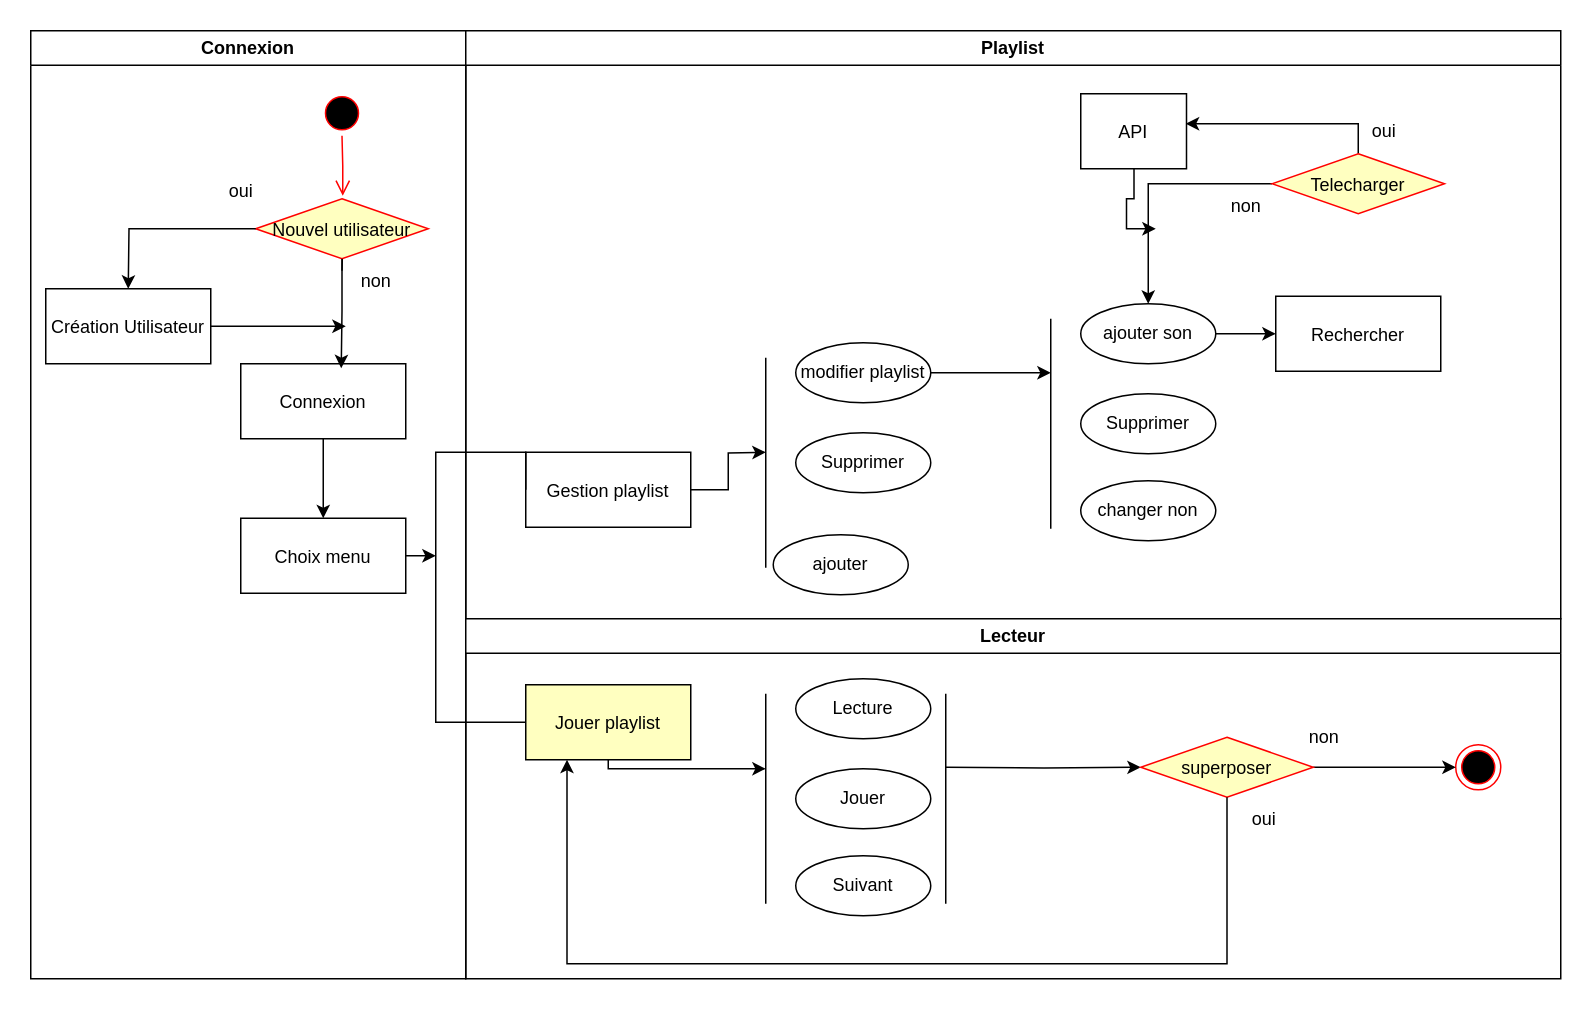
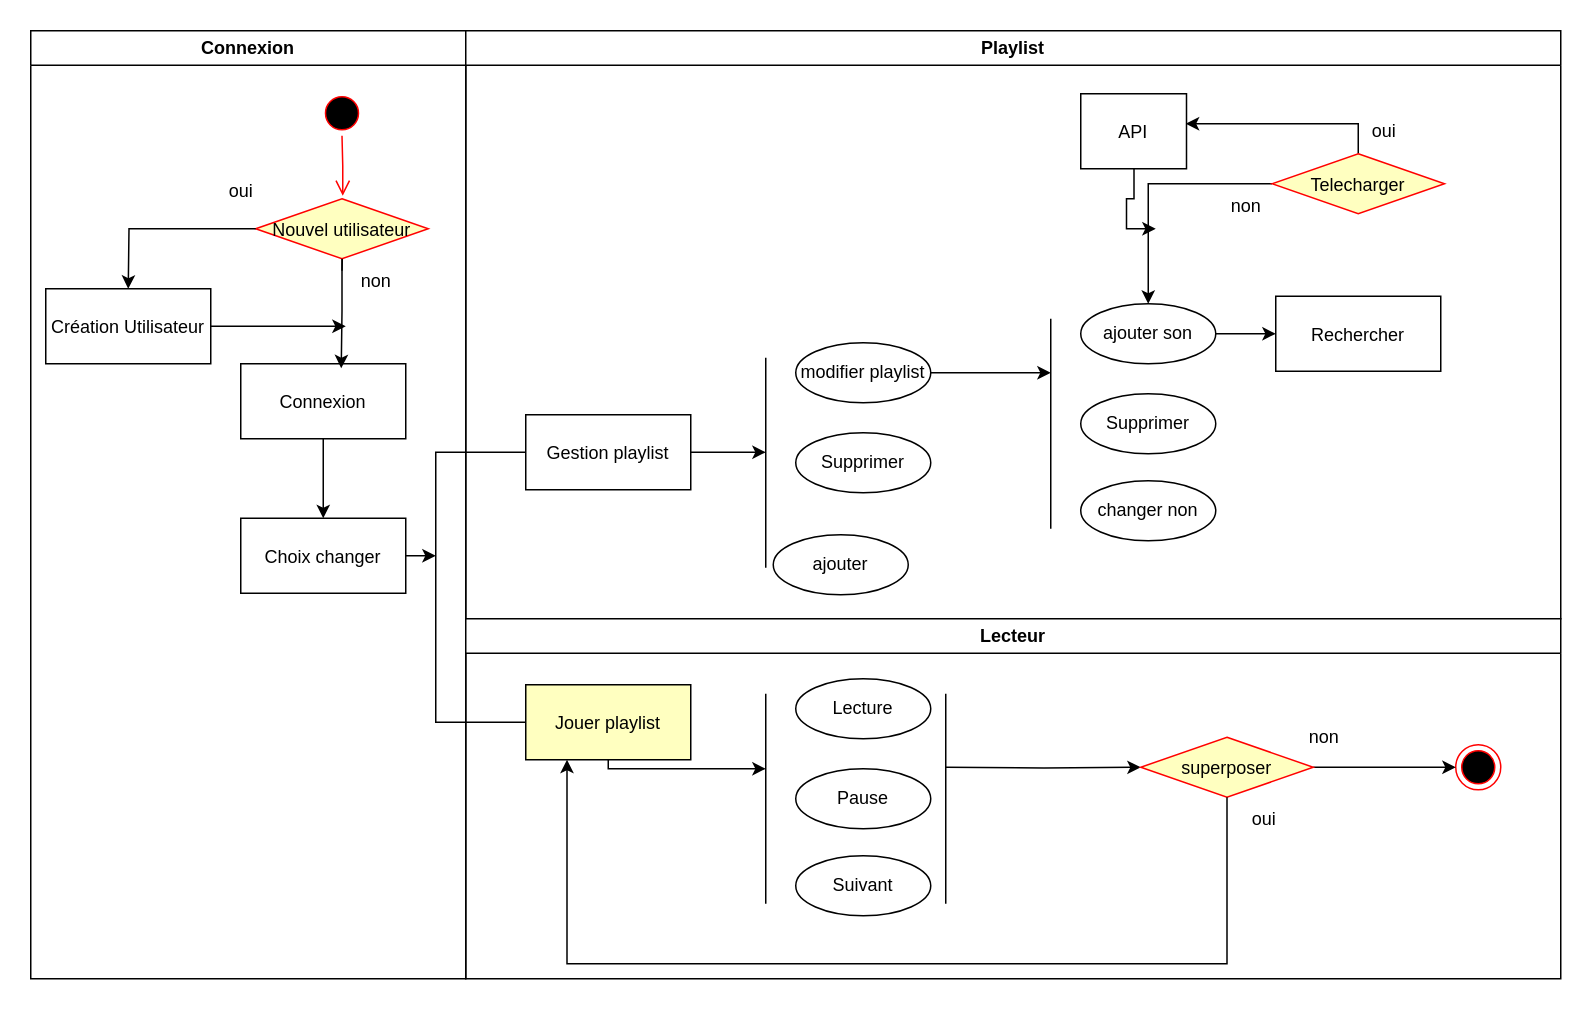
  <mxCell id="0" />
  <mxCell id="1" parent="0" />
  <mxCell id="2" value="Connexion" style="swimlane;whiteSpace=wrap" parent="1" vertex="1"><mxGeometry x="20" y="20" width="290" height="632" as="geometry" /></mxCell>
  <mxCell id="3" value="" style="ellipse;shape=startState;fillColor=#000000;strokeColor=#ff0000;" parent="2" vertex="1"><mxGeometry x="192.5" y="40" width="30" height="30" as="geometry" /></mxCell>
  <mxCell id="4" value="" style="edgeStyle=elbowEdgeStyle;elbow=horizontal;verticalAlign=bottom;endArrow=open;endSize=8;strokeColor=#FF0000;endFill=1;rounded=0" parent="2" source="3" edge="1"><mxGeometry x="100" y="40" as="geometry"><mxPoint x="208" y="110" as="targetPoint" /></mxGeometry></mxCell>
  <mxCell id="5" value="" style="edgeStyle=orthogonalEdgeStyle;rounded=0;orthogonalLoop=1;jettySize=auto;html=1;" parent="2" target="8" edge="1"><mxGeometry relative="1" as="geometry"><mxPoint x="207.5" y="160" as="sourcePoint" /></mxGeometry></mxCell>
  <mxCell id="6" style="edgeStyle=orthogonalEdgeStyle;rounded=0;orthogonalLoop=1;jettySize=auto;html=1;" edge="1" parent="2" source="7"><mxGeometry relative="1" as="geometry"><mxPoint x="270" y="350" as="targetPoint" /></mxGeometry></mxCell>
- <mxCell id="7" value="Choix menu" style="" parent="2" vertex="1"><mxGeometry x="140" y="325" width="110" height="50" as="geometry" /></mxCell>
+ <mxCell id="7" value="Choix changer" style="" parent="2" vertex="1"><mxGeometry x="140" y="325" width="110" height="50" as="geometry" /></mxCell>
  <mxCell id="8" value="Nouvel utilisateur" style="rhombus;fillColor=#ffffc0;strokeColor=#ff0000;" parent="2" vertex="1"><mxGeometry x="150" y="112" width="115" height="40" as="geometry" /></mxCell>
  <mxCell id="9" value="non" style="text;html=1;align=center;verticalAlign=middle;resizable=0;points=[];autosize=1;strokeColor=none;fillColor=none;" parent="2" vertex="1"><mxGeometry x="210" y="152" width="40" height="30" as="geometry" /></mxCell>
  <mxCell id="10" style="edgeStyle=orthogonalEdgeStyle;rounded=0;orthogonalLoop=1;jettySize=auto;html=1;" edge="1" parent="2" source="11"><mxGeometry relative="1" as="geometry"><mxPoint x="210" y="197" as="targetPoint" /></mxGeometry></mxCell>
  <mxCell id="11" value="Création Utilisateur" style="" parent="2" vertex="1"><mxGeometry x="10" y="172" width="110" height="50" as="geometry" /></mxCell>
  <mxCell id="12" value="oui" style="text;html=1;align=center;verticalAlign=middle;resizable=0;points=[];autosize=1;strokeColor=none;fillColor=none;" parent="2" vertex="1"><mxGeometry x="120" y="92" width="40" height="30" as="geometry" /></mxCell>
  <mxCell id="13" style="edgeStyle=orthogonalEdgeStyle;rounded=0;orthogonalLoop=1;jettySize=auto;html=1;" edge="1" parent="2" source="8"><mxGeometry relative="1" as="geometry"><mxPoint x="65" y="172" as="targetPoint" /></mxGeometry></mxCell>
  <mxCell id="14" style="edgeStyle=orthogonalEdgeStyle;rounded=0;orthogonalLoop=1;jettySize=auto;html=1;entryX=0.5;entryY=0;entryDx=0;entryDy=0;" edge="1" parent="2" source="15" target="7"><mxGeometry relative="1" as="geometry" /></mxCell>
  <mxCell id="15" value="Connexion" style="" vertex="1" parent="2"><mxGeometry x="140" y="222" width="110" height="50" as="geometry" /></mxCell>
  <mxCell id="16" style="edgeStyle=orthogonalEdgeStyle;rounded=0;orthogonalLoop=1;jettySize=auto;html=1;entryX=0.609;entryY=0.06;entryDx=0;entryDy=0;entryPerimeter=0;" edge="1" parent="2" source="8" target="15"><mxGeometry relative="1" as="geometry" /></mxCell>
  <mxCell id="17" value="Playlist" style="swimlane;whiteSpace=wrap" parent="1" vertex="1"><mxGeometry x="310" y="20" width="730" height="392" as="geometry" /></mxCell>
  <mxCell id="18" style="edgeStyle=orthogonalEdgeStyle;rounded=0;orthogonalLoop=1;jettySize=auto;html=1;" parent="17" source="19" edge="1"><mxGeometry relative="1" as="geometry"><mxPoint x="200" y="281" as="targetPoint" /></mxGeometry></mxCell>
- <mxCell id="19" value="Gestion playlist" style="" parent="17" vertex="1"><mxGeometry x="40" y="281" width="110" height="50" as="geometry" /></mxCell>
+ <mxCell id="19" value="Gestion playlist" style="" parent="17" vertex="1"><mxGeometry x="40" y="256" width="110" height="50" as="geometry" /></mxCell>
  <mxCell id="20" value="modifier playlist" style="ellipse;whiteSpace=wrap;html=1;" parent="17" vertex="1"><mxGeometry x="220" y="208" width="90" height="40" as="geometry" /></mxCell>
  <mxCell id="21" value="Supprimer" style="ellipse;whiteSpace=wrap;html=1;" parent="17" vertex="1"><mxGeometry x="220" y="268" width="90" height="40" as="geometry" /></mxCell>
  <mxCell id="22" value="ajouter" style="ellipse;whiteSpace=wrap;html=1;" parent="17" vertex="1"><mxGeometry x="205" y="336" width="90" height="40" as="geometry" /></mxCell>
  <mxCell id="23" value="" style="endArrow=none;html=1;rounded=0;" parent="17" edge="1"><mxGeometry width="50" height="50" relative="1" as="geometry"><mxPoint x="200" y="358" as="sourcePoint" /><mxPoint x="200" y="218" as="targetPoint" /></mxGeometry></mxCell>
  <mxCell id="24" style="edgeStyle=orthogonalEdgeStyle;rounded=0;orthogonalLoop=1;jettySize=auto;html=1;entryX=0.5;entryY=0;entryDx=0;entryDy=0;" edge="1" parent="17" source="26" target="28"><mxGeometry relative="1" as="geometry"><Array as="points"><mxPoint x="455" y="182" /><mxPoint x="455" y="102" /></Array></mxGeometry></mxCell>
  <mxCell id="25" style="edgeStyle=orthogonalEdgeStyle;rounded=0;orthogonalLoop=1;jettySize=auto;html=1;exitX=0.5;exitY=0;exitDx=0;exitDy=0;entryX=0.993;entryY=0.4;entryDx=0;entryDy=0;entryPerimeter=0;" edge="1" parent="17" source="26" target="34"><mxGeometry relative="1" as="geometry" /></mxCell>
  <mxCell id="26" value="Telecharger" style="rhombus;fillColor=#ffffc0;strokeColor=#ff0000;" parent="17" vertex="1"><mxGeometry x="537.5" y="82" width="115" height="40" as="geometry" /></mxCell>
  <mxCell id="27" style="edgeStyle=orthogonalEdgeStyle;rounded=0;orthogonalLoop=1;jettySize=auto;html=1;entryX=0;entryY=0.5;entryDx=0;entryDy=0;" edge="1" parent="17" source="28" target="32"><mxGeometry relative="1" as="geometry" /></mxCell>
  <mxCell id="28" value="ajouter son" style="ellipse;whiteSpace=wrap;html=1;" vertex="1" parent="17"><mxGeometry x="410" y="182" width="90" height="40" as="geometry" /></mxCell>
  <mxCell id="29" value="Supprimer" style="ellipse;whiteSpace=wrap;html=1;" vertex="1" parent="17"><mxGeometry x="410" y="242" width="90" height="40" as="geometry" /></mxCell>
  <mxCell id="30" value="changer non" style="ellipse;whiteSpace=wrap;html=1;" vertex="1" parent="17"><mxGeometry x="410" y="300" width="90" height="40" as="geometry" /></mxCell>
  <mxCell id="31" value="" style="endArrow=none;html=1;rounded=0;" edge="1" parent="17"><mxGeometry width="50" height="50" relative="1" as="geometry"><mxPoint x="390" y="332" as="sourcePoint" /><mxPoint x="390" y="192" as="targetPoint" /></mxGeometry></mxCell>
  <mxCell id="32" value="Rechercher" style="" parent="17" vertex="1"><mxGeometry x="540" y="177" width="110" height="50" as="geometry" /></mxCell>
  <mxCell id="33" style="edgeStyle=orthogonalEdgeStyle;rounded=0;orthogonalLoop=1;jettySize=auto;html=1;exitX=0.355;exitY=0.98;exitDx=0;exitDy=0;exitPerimeter=0;" edge="1" parent="17" source="34"><mxGeometry relative="1" as="geometry"><mxPoint x="460" y="132" as="targetPoint" /><Array as="points"><mxPoint x="445.5" y="91" /><mxPoint x="445.5" y="112" /><mxPoint x="440.5" y="112" /><mxPoint x="440.5" y="132" /></Array></mxGeometry></mxCell>
  <mxCell id="34" value="API" style="" vertex="1" parent="17"><mxGeometry x="410" y="42" width="70.5" height="50" as="geometry" /></mxCell>
  <mxCell id="35" value="oui" style="text;html=1;align=center;verticalAlign=middle;resizable=0;points=[];autosize=1;strokeColor=none;fillColor=none;" vertex="1" parent="17"><mxGeometry x="592.25" y="52" width="40" height="30" as="geometry" /></mxCell>
  <mxCell id="36" value="non" style="text;html=1;align=center;verticalAlign=middle;resizable=0;points=[];autosize=1;strokeColor=none;fillColor=none;" vertex="1" parent="17"><mxGeometry x="500" y="102" width="40" height="30" as="geometry" /></mxCell>
  <mxCell id="37" value="" style="edgeStyle=orthogonalEdgeStyle;rounded=0;orthogonalLoop=1;jettySize=auto;html=1;" edge="1" parent="17" source="20"><mxGeometry relative="1" as="geometry"><mxPoint x="390" y="228" as="targetPoint" /></mxGeometry></mxCell>
  <mxCell id="38" value="Lecteur" style="swimlane;whiteSpace=wrap;html=1;" vertex="1" parent="1"><mxGeometry x="310" y="412" width="730" height="240" as="geometry" /></mxCell>
  <mxCell id="39" style="edgeStyle=orthogonalEdgeStyle;rounded=0;orthogonalLoop=1;jettySize=auto;html=1;" edge="1" parent="38" source="40"><mxGeometry relative="1" as="geometry"><mxPoint x="200" y="100" as="targetPoint" /><Array as="points"><mxPoint x="95" y="100" /><mxPoint x="181" y="100" /></Array></mxGeometry></mxCell>
  <mxCell id="40" value="Jouer playlist" style="fillColor=#ffffc0;" parent="38" vertex="1"><mxGeometry x="40" y="44" width="110" height="50" as="geometry" /></mxCell>
  <mxCell id="41" value="&lt;div&gt;Lecture&lt;br&gt;&lt;/div&gt;" style="ellipse;whiteSpace=wrap;html=1;" parent="38" vertex="1"><mxGeometry x="220" y="40" width="90" height="40" as="geometry" /></mxCell>
- <mxCell id="42" value="Jouer" style="ellipse;whiteSpace=wrap;html=1;" parent="38" vertex="1"><mxGeometry x="220" y="100" width="90" height="40" as="geometry" /></mxCell>
+ <mxCell id="42" value="Pause" style="ellipse;whiteSpace=wrap;html=1;" parent="38" vertex="1"><mxGeometry x="220" y="100" width="90" height="40" as="geometry" /></mxCell>
  <mxCell id="43" value="Suivant" style="ellipse;whiteSpace=wrap;html=1;" parent="38" vertex="1"><mxGeometry x="220" y="158" width="90" height="40" as="geometry" /></mxCell>
  <mxCell id="44" value="" style="endArrow=none;html=1;rounded=0;" parent="38" edge="1"><mxGeometry width="50" height="50" relative="1" as="geometry"><mxPoint x="200" y="190" as="sourcePoint" /><mxPoint x="200" y="50" as="targetPoint" /></mxGeometry></mxCell>
  <mxCell id="45" value="" style="ellipse;shape=endState;fillColor=#000000;strokeColor=#ff0000" parent="38" vertex="1"><mxGeometry x="660" y="84" width="30" height="30" as="geometry" /></mxCell>
  <mxCell id="46" style="edgeStyle=orthogonalEdgeStyle;rounded=0;orthogonalLoop=1;jettySize=auto;html=1;" edge="1" parent="38" source="48" target="45"><mxGeometry relative="1" as="geometry" /></mxCell>
  <mxCell id="47" style="edgeStyle=orthogonalEdgeStyle;rounded=0;orthogonalLoop=1;jettySize=auto;html=1;" edge="1" parent="38" target="48"><mxGeometry relative="1" as="geometry"><mxPoint x="320" y="99" as="sourcePoint" /></mxGeometry></mxCell>
  <mxCell id="48" value="superposer " style="rhombus;fillColor=#ffffc0;strokeColor=#ff0000;" vertex="1" parent="38"><mxGeometry x="450" y="79" width="115" height="40" as="geometry" /></mxCell>
  <mxCell id="49" value="oui" style="text;html=1;align=center;verticalAlign=middle;resizable=0;points=[];autosize=1;strokeColor=none;fillColor=none;" vertex="1" parent="38"><mxGeometry x="512.25" y="119" width="40" height="30" as="geometry" /></mxCell>
  <mxCell id="50" value="non" style="text;html=1;align=center;verticalAlign=middle;resizable=0;points=[];autosize=1;strokeColor=none;fillColor=none;" vertex="1" parent="38"><mxGeometry x="552.25" y="64" width="40" height="30" as="geometry" /></mxCell>
  <mxCell id="51" value="" style="endArrow=none;html=1;rounded=0;" edge="1" parent="38"><mxGeometry width="50" height="50" relative="1" as="geometry"><mxPoint x="320" y="190" as="sourcePoint" /><mxPoint x="320" y="50" as="targetPoint" /></mxGeometry></mxCell>
  <mxCell id="52" style="edgeStyle=orthogonalEdgeStyle;rounded=0;orthogonalLoop=1;jettySize=auto;html=1;entryX=0.25;entryY=1;entryDx=0;entryDy=0;" edge="1" parent="38" source="48" target="40"><mxGeometry relative="1" as="geometry"><Array as="points"><mxPoint x="508" y="230" /><mxPoint x="68" y="230" /></Array></mxGeometry></mxCell>
  <mxCell id="53" style="edgeStyle=orthogonalEdgeStyle;rounded=0;orthogonalLoop=1;jettySize=auto;html=1;entryX=0;entryY=0.5;entryDx=0;entryDy=0;exitX=0;exitY=0.5;exitDx=0;exitDy=0;endArrow=none;endFill=0;" edge="1" parent="1" source="40" target="19"><mxGeometry relative="1" as="geometry"><Array as="points"><mxPoint x="290" y="481" /><mxPoint x="290" y="301" /></Array></mxGeometry></mxCell>
